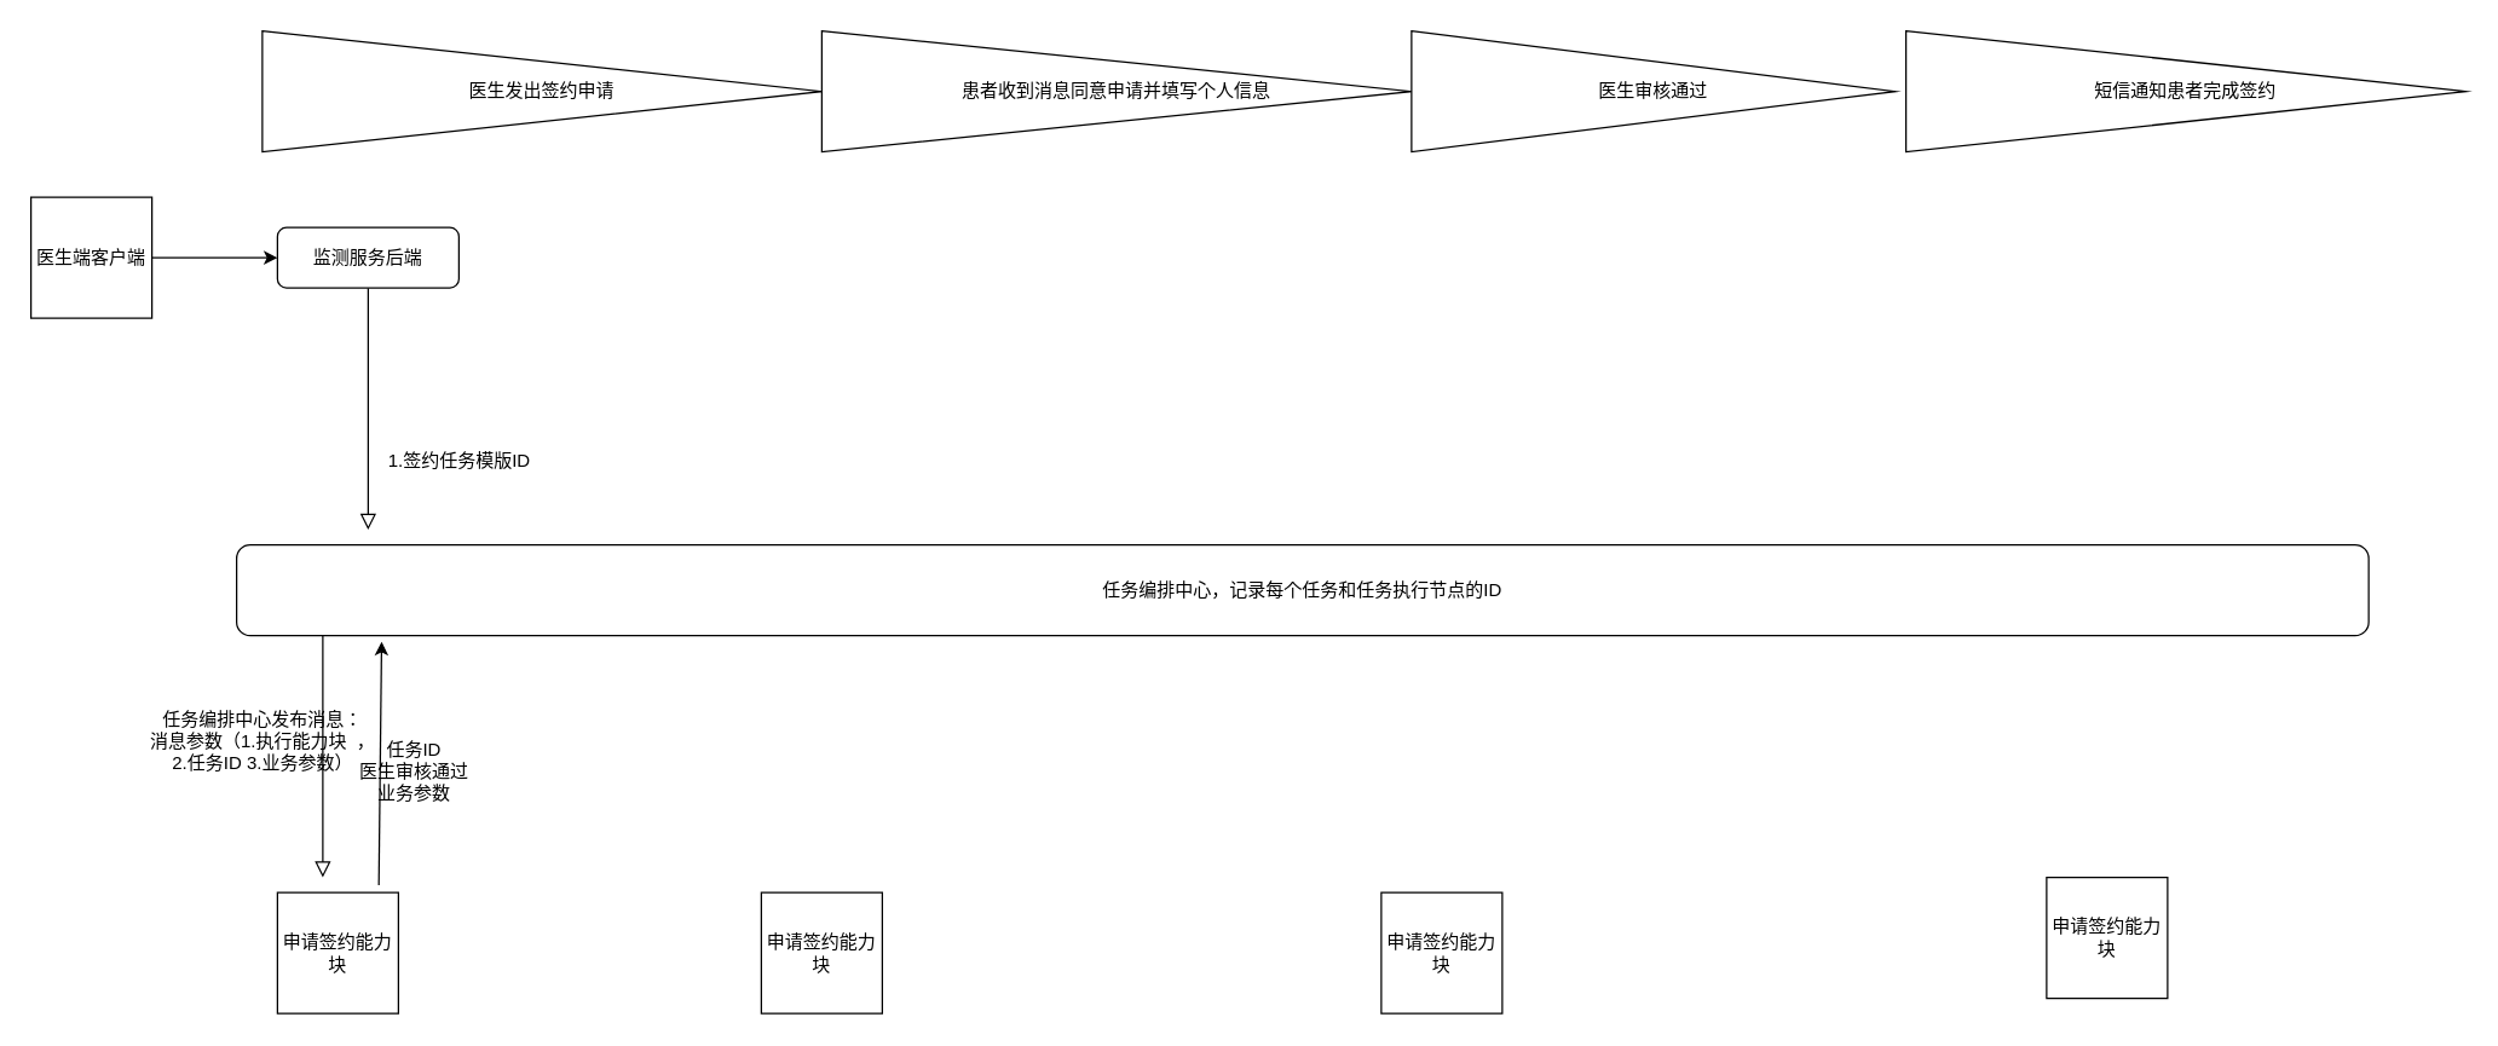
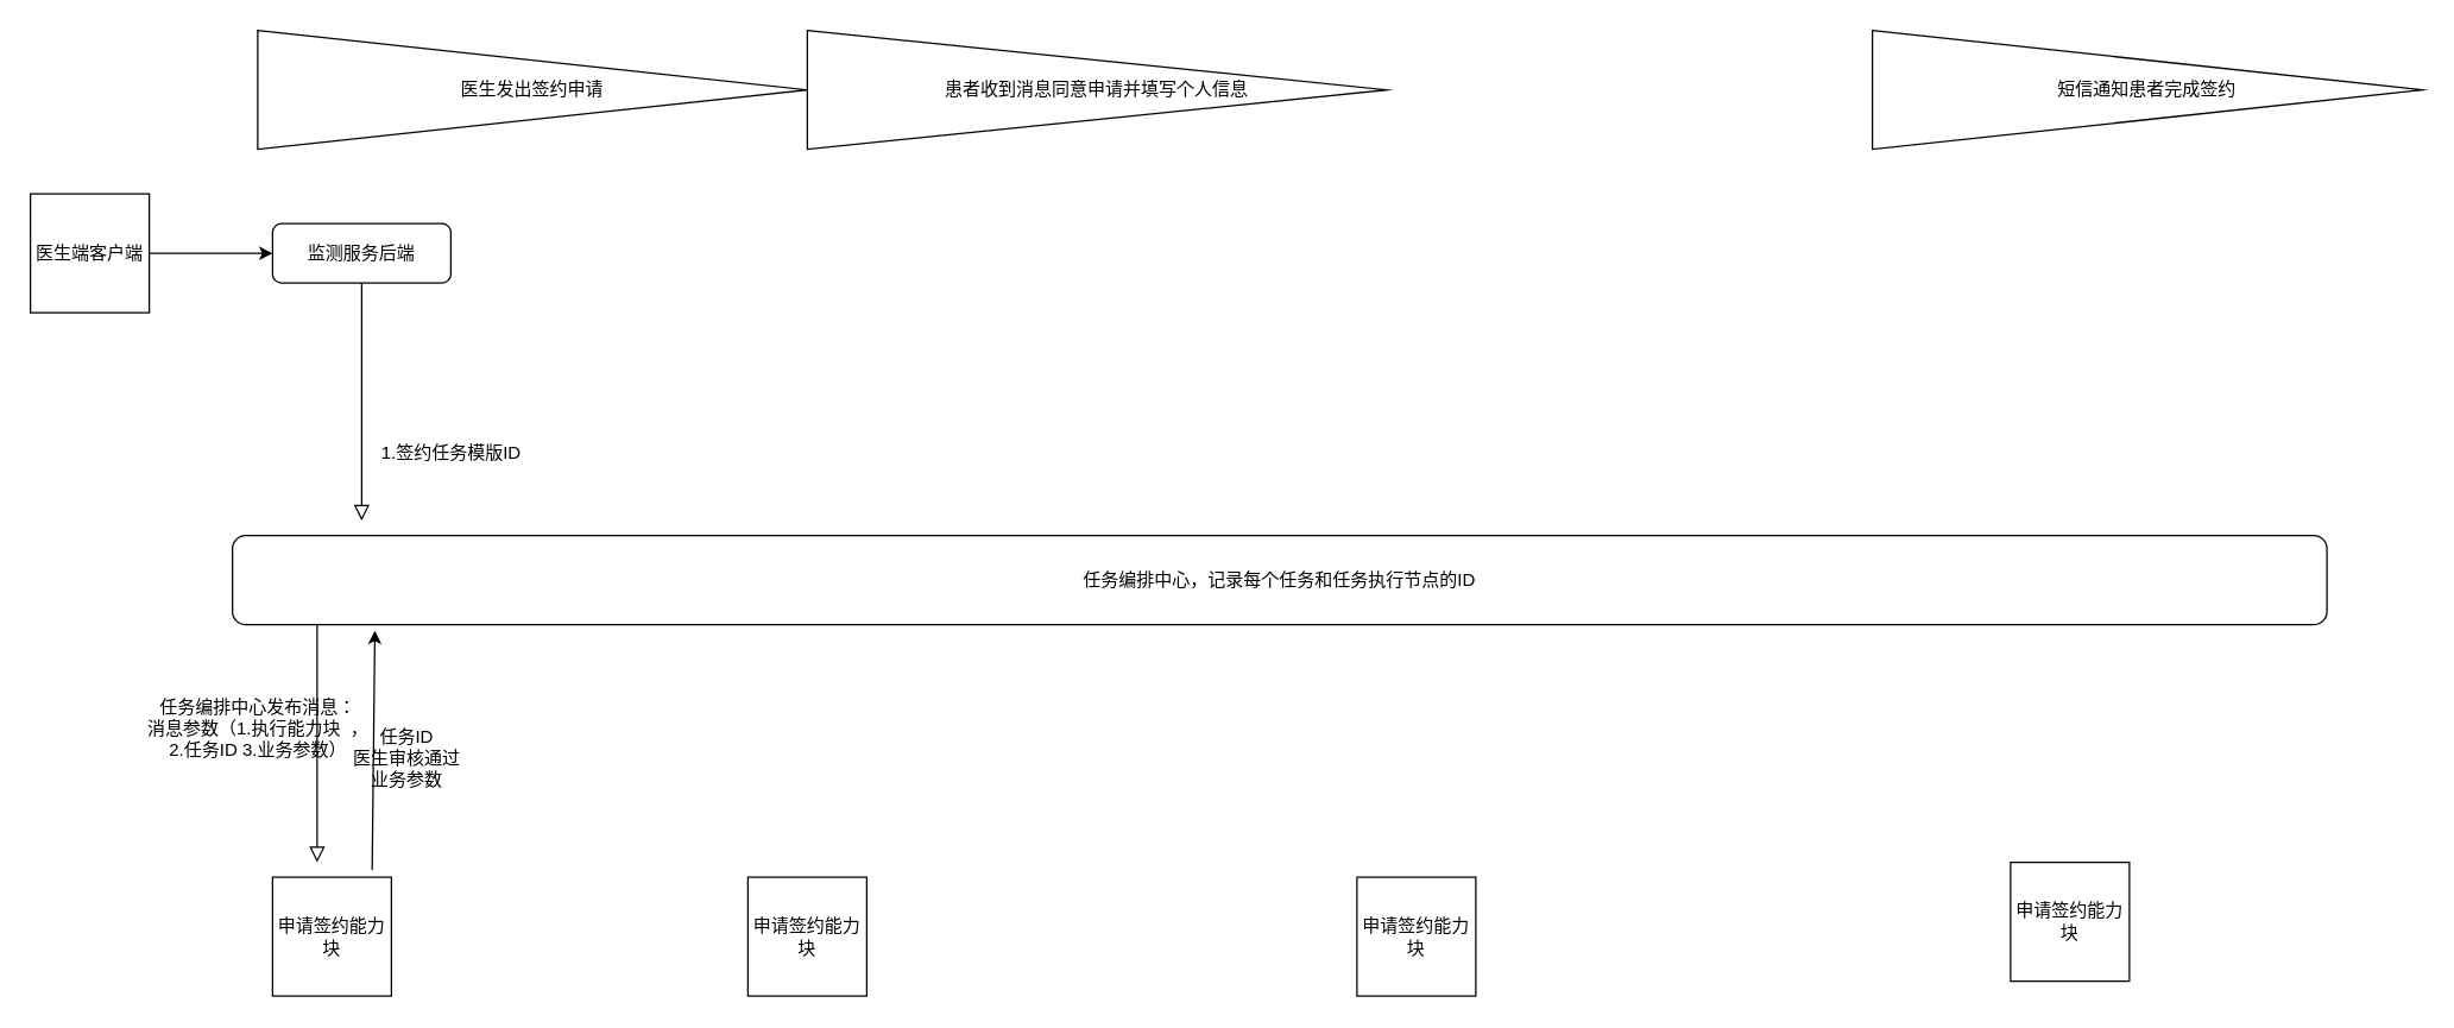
  <mxCell id="0" />
  <mxCell id="1" parent="0" />
  <mxCell id="2" value="" style="rounded=0;html=1;jettySize=auto;orthogonalLoop=1;fontSize=11;endArrow=block;endFill=0;endSize=8;strokeWidth=1;shadow=0;labelBackgroundColor=none;edgeStyle=orthogonalEdgeStyle;" parent="1" source="3" edge="1"><mxGeometry relative="1" as="geometry"><mxPoint x="243" y="350" as="targetPoint" /><Array as="points"><mxPoint x="243" y="240" /></Array></mxGeometry></mxCell>
  <mxCell id="3" value="监测服务后端" style="rounded=1;whiteSpace=wrap;html=1;fontSize=12;glass=0;strokeWidth=1;shadow=0;" parent="1" vertex="1"><mxGeometry x="183" y="150" width="120" height="40" as="geometry" /></mxCell>
  <mxCell id="4" value="任务编排中心，记录每个任务和任务执行节点的ID" style="rounded=1;whiteSpace=wrap;html=1;" vertex="1" parent="1"><mxGeometry x="156" y="360" width="1410" height="60" as="geometry" /></mxCell>
  <mxCell id="5" value="1.签约任务模版ID" style="text;html=1;align=center;verticalAlign=middle;resizable=0;points=[];autosize=1;strokeColor=none;fillColor=none;" vertex="1" parent="1"><mxGeometry x="243" y="290" width="120" height="30" as="geometry" /></mxCell>
  <mxCell id="6" value="医生发出签约申请" style="triangle;whiteSpace=wrap;html=1;" vertex="1" parent="1"><mxGeometry x="173" y="20" width="370" height="80" as="geometry" /></mxCell>
  <mxCell id="7" value="患者收到消息同意申请并填写个人信息" style="triangle;whiteSpace=wrap;html=1;" vertex="1" parent="1"><mxGeometry x="543" y="20" width="390" height="80" as="geometry" /></mxCell>
- <mxCell id="8" value="医生审核通过" style="triangle;whiteSpace=wrap;html=1;" vertex="1" parent="1"><mxGeometry x="933" y="20" width="320" height="80" as="geometry" /></mxCell>
  <mxCell id="9" value="短信通知患者完成签约" style="triangle;whiteSpace=wrap;html=1;" vertex="1" parent="1"><mxGeometry x="1260" y="20" width="370" height="80" as="geometry" /></mxCell>
  <mxCell id="10" style="edgeStyle=orthogonalEdgeStyle;rounded=0;orthogonalLoop=1;jettySize=auto;html=1;entryX=0;entryY=0.5;entryDx=0;entryDy=0;" edge="1" parent="1" source="11" target="3"><mxGeometry relative="1" as="geometry" /></mxCell>
  <mxCell id="11" value="医生端客户端" style="whiteSpace=wrap;html=1;aspect=fixed;" vertex="1" parent="1"><mxGeometry x="20" y="130" width="80" height="80" as="geometry" /></mxCell>
  <mxCell id="12" value="申请签约能力块" style="whiteSpace=wrap;html=1;aspect=fixed;" vertex="1" parent="1"><mxGeometry x="183" y="590" width="80" height="80" as="geometry" /></mxCell>
  <mxCell id="13" value="" style="rounded=0;html=1;jettySize=auto;orthogonalLoop=1;fontSize=11;endArrow=block;endFill=0;endSize=8;strokeWidth=1;shadow=0;labelBackgroundColor=none;edgeStyle=orthogonalEdgeStyle;" edge="1" parent="1"><mxGeometry relative="1" as="geometry"><mxPoint x="213" y="420" as="sourcePoint" /><mxPoint x="213" y="580" as="targetPoint" /><Array as="points"><mxPoint x="213" y="470" /></Array></mxGeometry></mxCell>
  <mxCell id="14" value="任务编排中心发布消息：&lt;br&gt;消息参数（1.执行能力块&amp;nbsp; ，&lt;br&gt;2.任务ID 3.业务参数）" style="text;html=1;align=center;verticalAlign=middle;resizable=0;points=[];autosize=1;strokeColor=none;fillColor=none;" vertex="1" parent="1"><mxGeometry x="88" y="460" width="170" height="60" as="geometry" /></mxCell>
  <mxCell id="15" value="申请签约能力块" style="whiteSpace=wrap;html=1;aspect=fixed;" vertex="1" parent="1"><mxGeometry x="503" y="590" width="80" height="80" as="geometry" /></mxCell>
  <mxCell id="16" value="申请签约能力块" style="whiteSpace=wrap;html=1;aspect=fixed;" vertex="1" parent="1"><mxGeometry x="913" y="590" width="80" height="80" as="geometry" /></mxCell>
  <mxCell id="17" value="申请签约能力块" style="whiteSpace=wrap;html=1;aspect=fixed;" vertex="1" parent="1"><mxGeometry x="1353" y="580" width="80" height="80" as="geometry" /></mxCell>
  <mxCell id="18" value="" style="endArrow=classic;html=1;rounded=0;entryX=0.068;entryY=1.067;entryDx=0;entryDy=0;entryPerimeter=0;exitX=0.838;exitY=-0.062;exitDx=0;exitDy=0;exitPerimeter=0;" edge="1" parent="1" source="12" target="4"><mxGeometry width="50" height="50" relative="1" as="geometry"><mxPoint x="243" y="590" as="sourcePoint" /><mxPoint x="293" y="540" as="targetPoint" /></mxGeometry></mxCell>
  <mxCell id="19" value="任务ID&lt;br&gt;医生审核通过&lt;br&gt;业务参数" style="text;html=1;align=center;verticalAlign=middle;resizable=0;points=[];autosize=1;strokeColor=none;fillColor=none;" vertex="1" parent="1"><mxGeometry x="228" y="480" width="90" height="60" as="geometry" /></mxCell>
